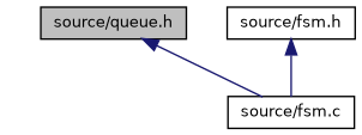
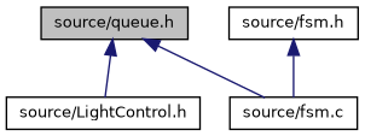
  digraph {
    node [color=black fillcolor=white fontname=Helvetica fontsize=10 shape=record style=filled]
    edge [color=midnightblue dir=back fontname=Helvetica fontsize=10 labelfontname=Helvetica labelfontsize=10 style=solid]
    n1 [fillcolor=grey75 fontcolor=black height=0.2 label="source/queue.h" width=0.4]
+   n2 [height=0.2 label="source/LightControl.h" width=0.4]
    n3 [height=0.2 label="source/fsm.c" width=0.4]
    n4 [height=0.2 label="source/fsm.h" width=0.4]
+   n1 -> n2
    n1 -> n3
    n4 -> n3
  }
